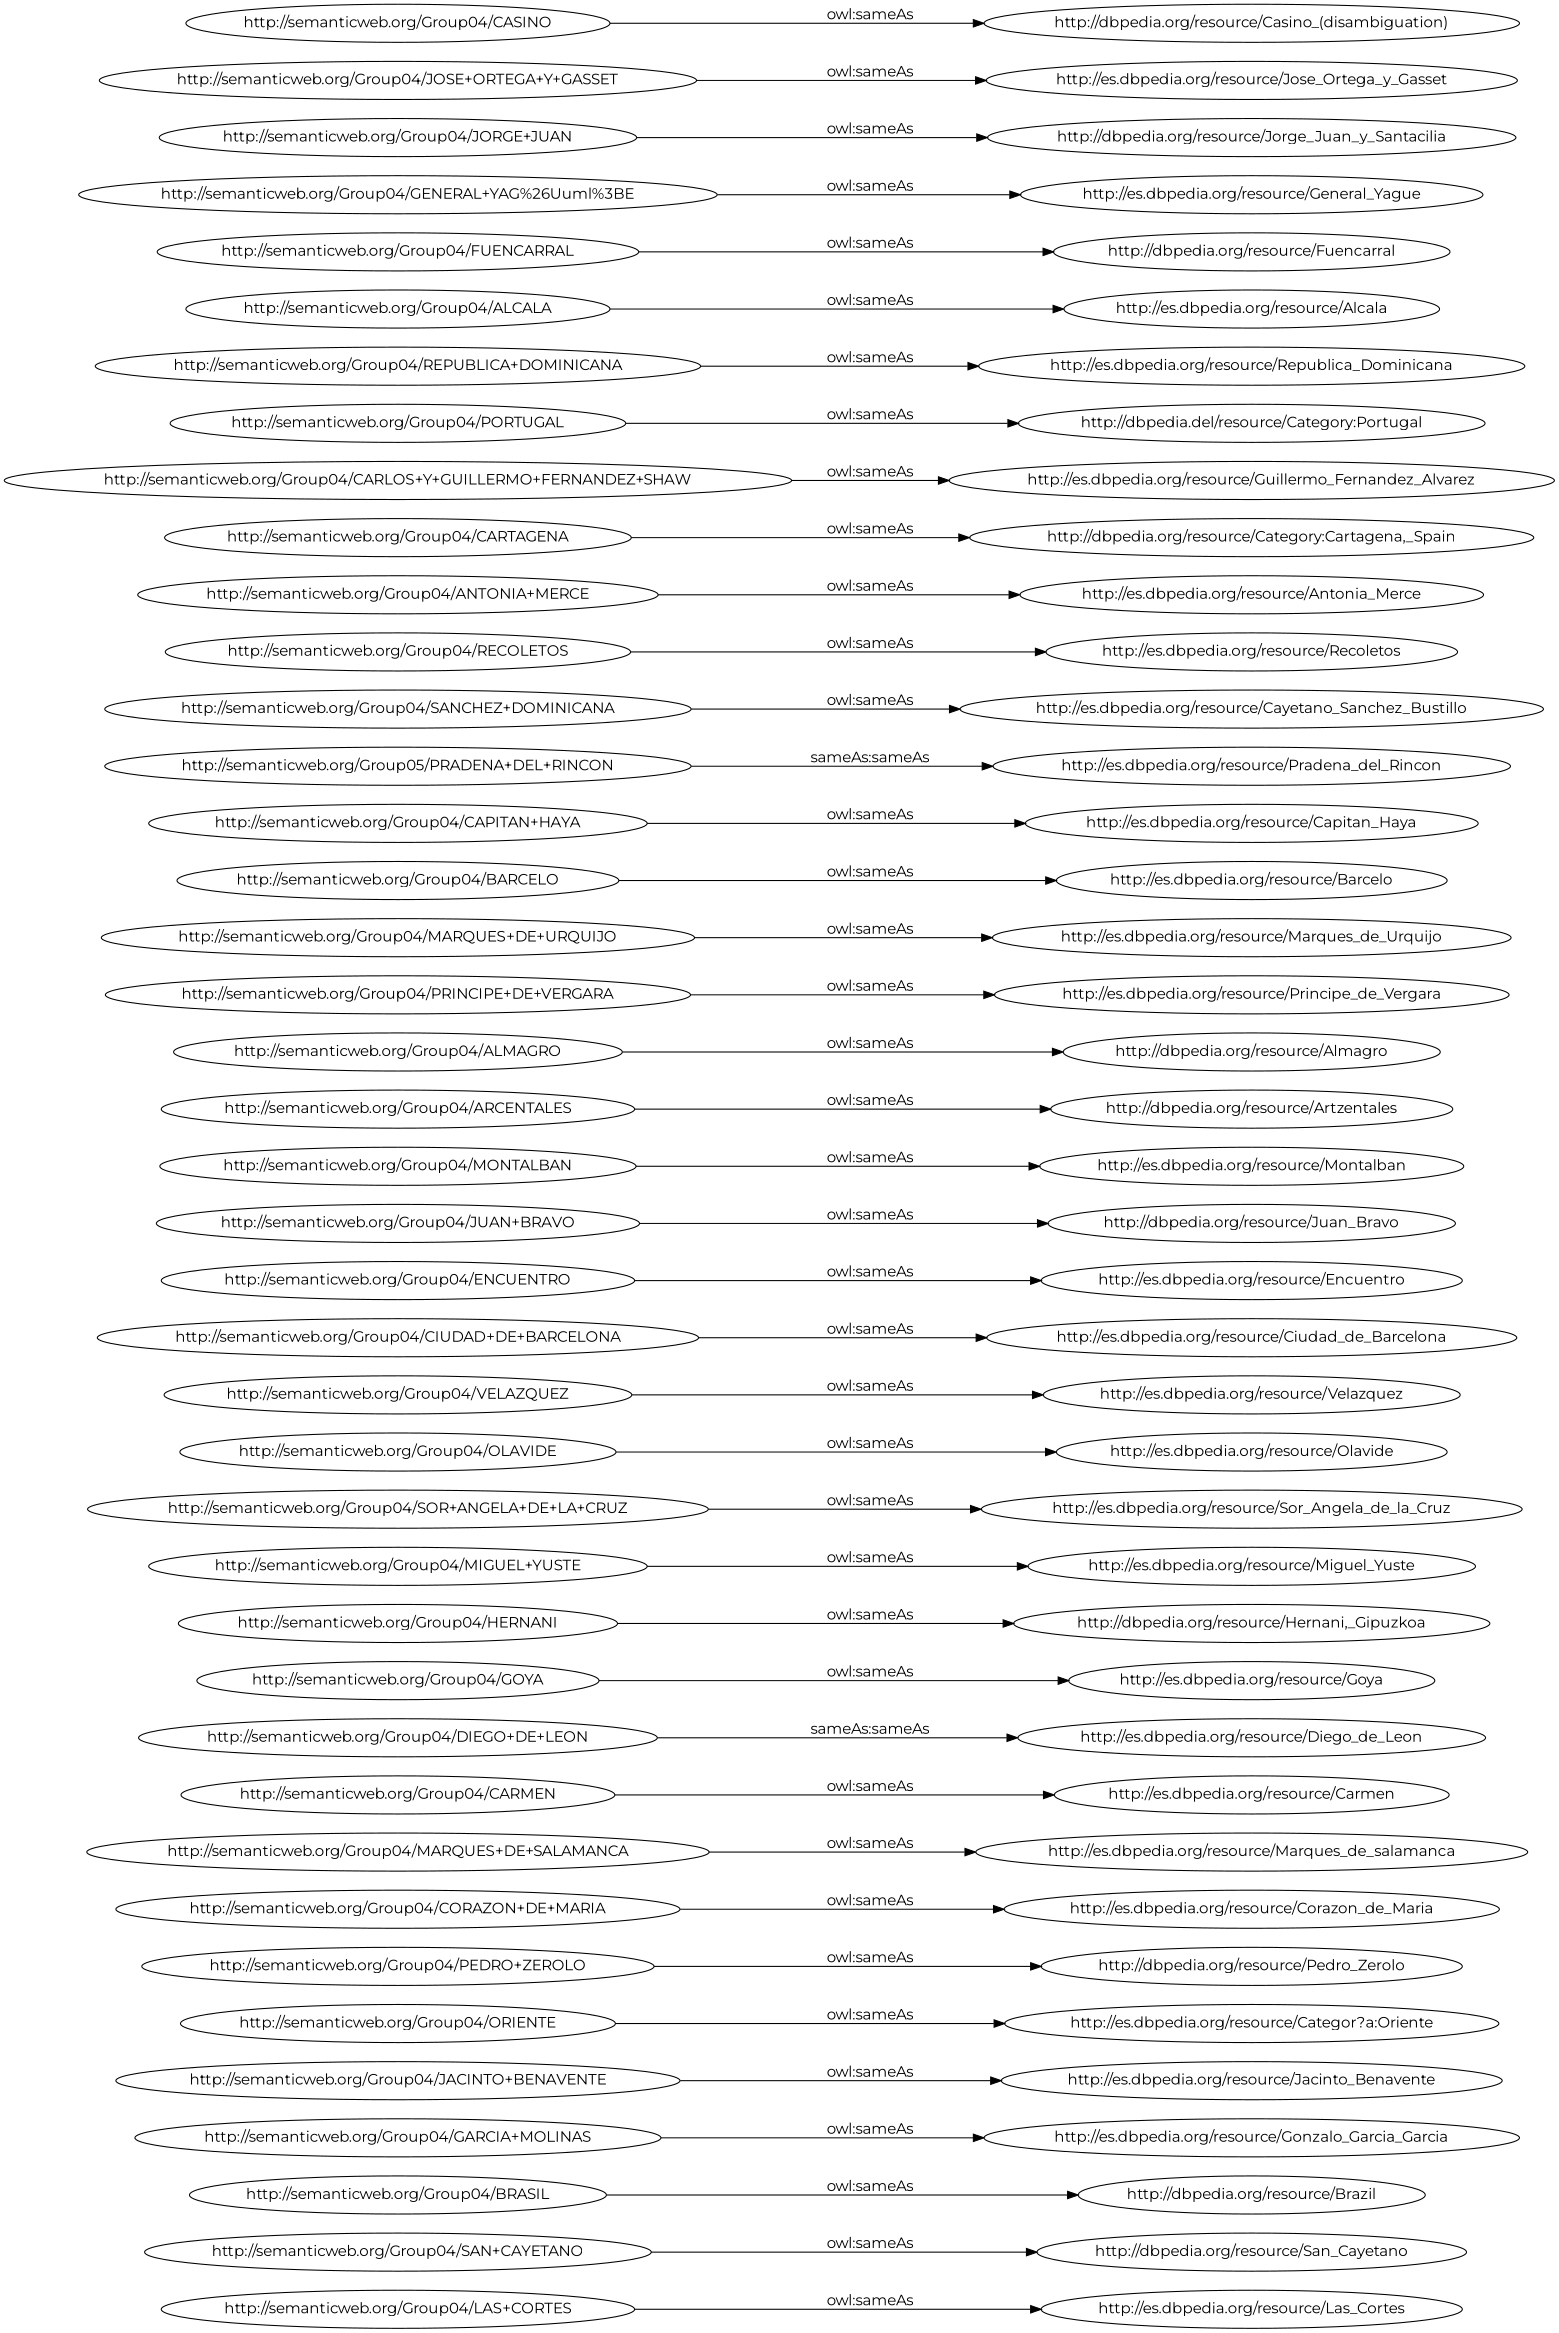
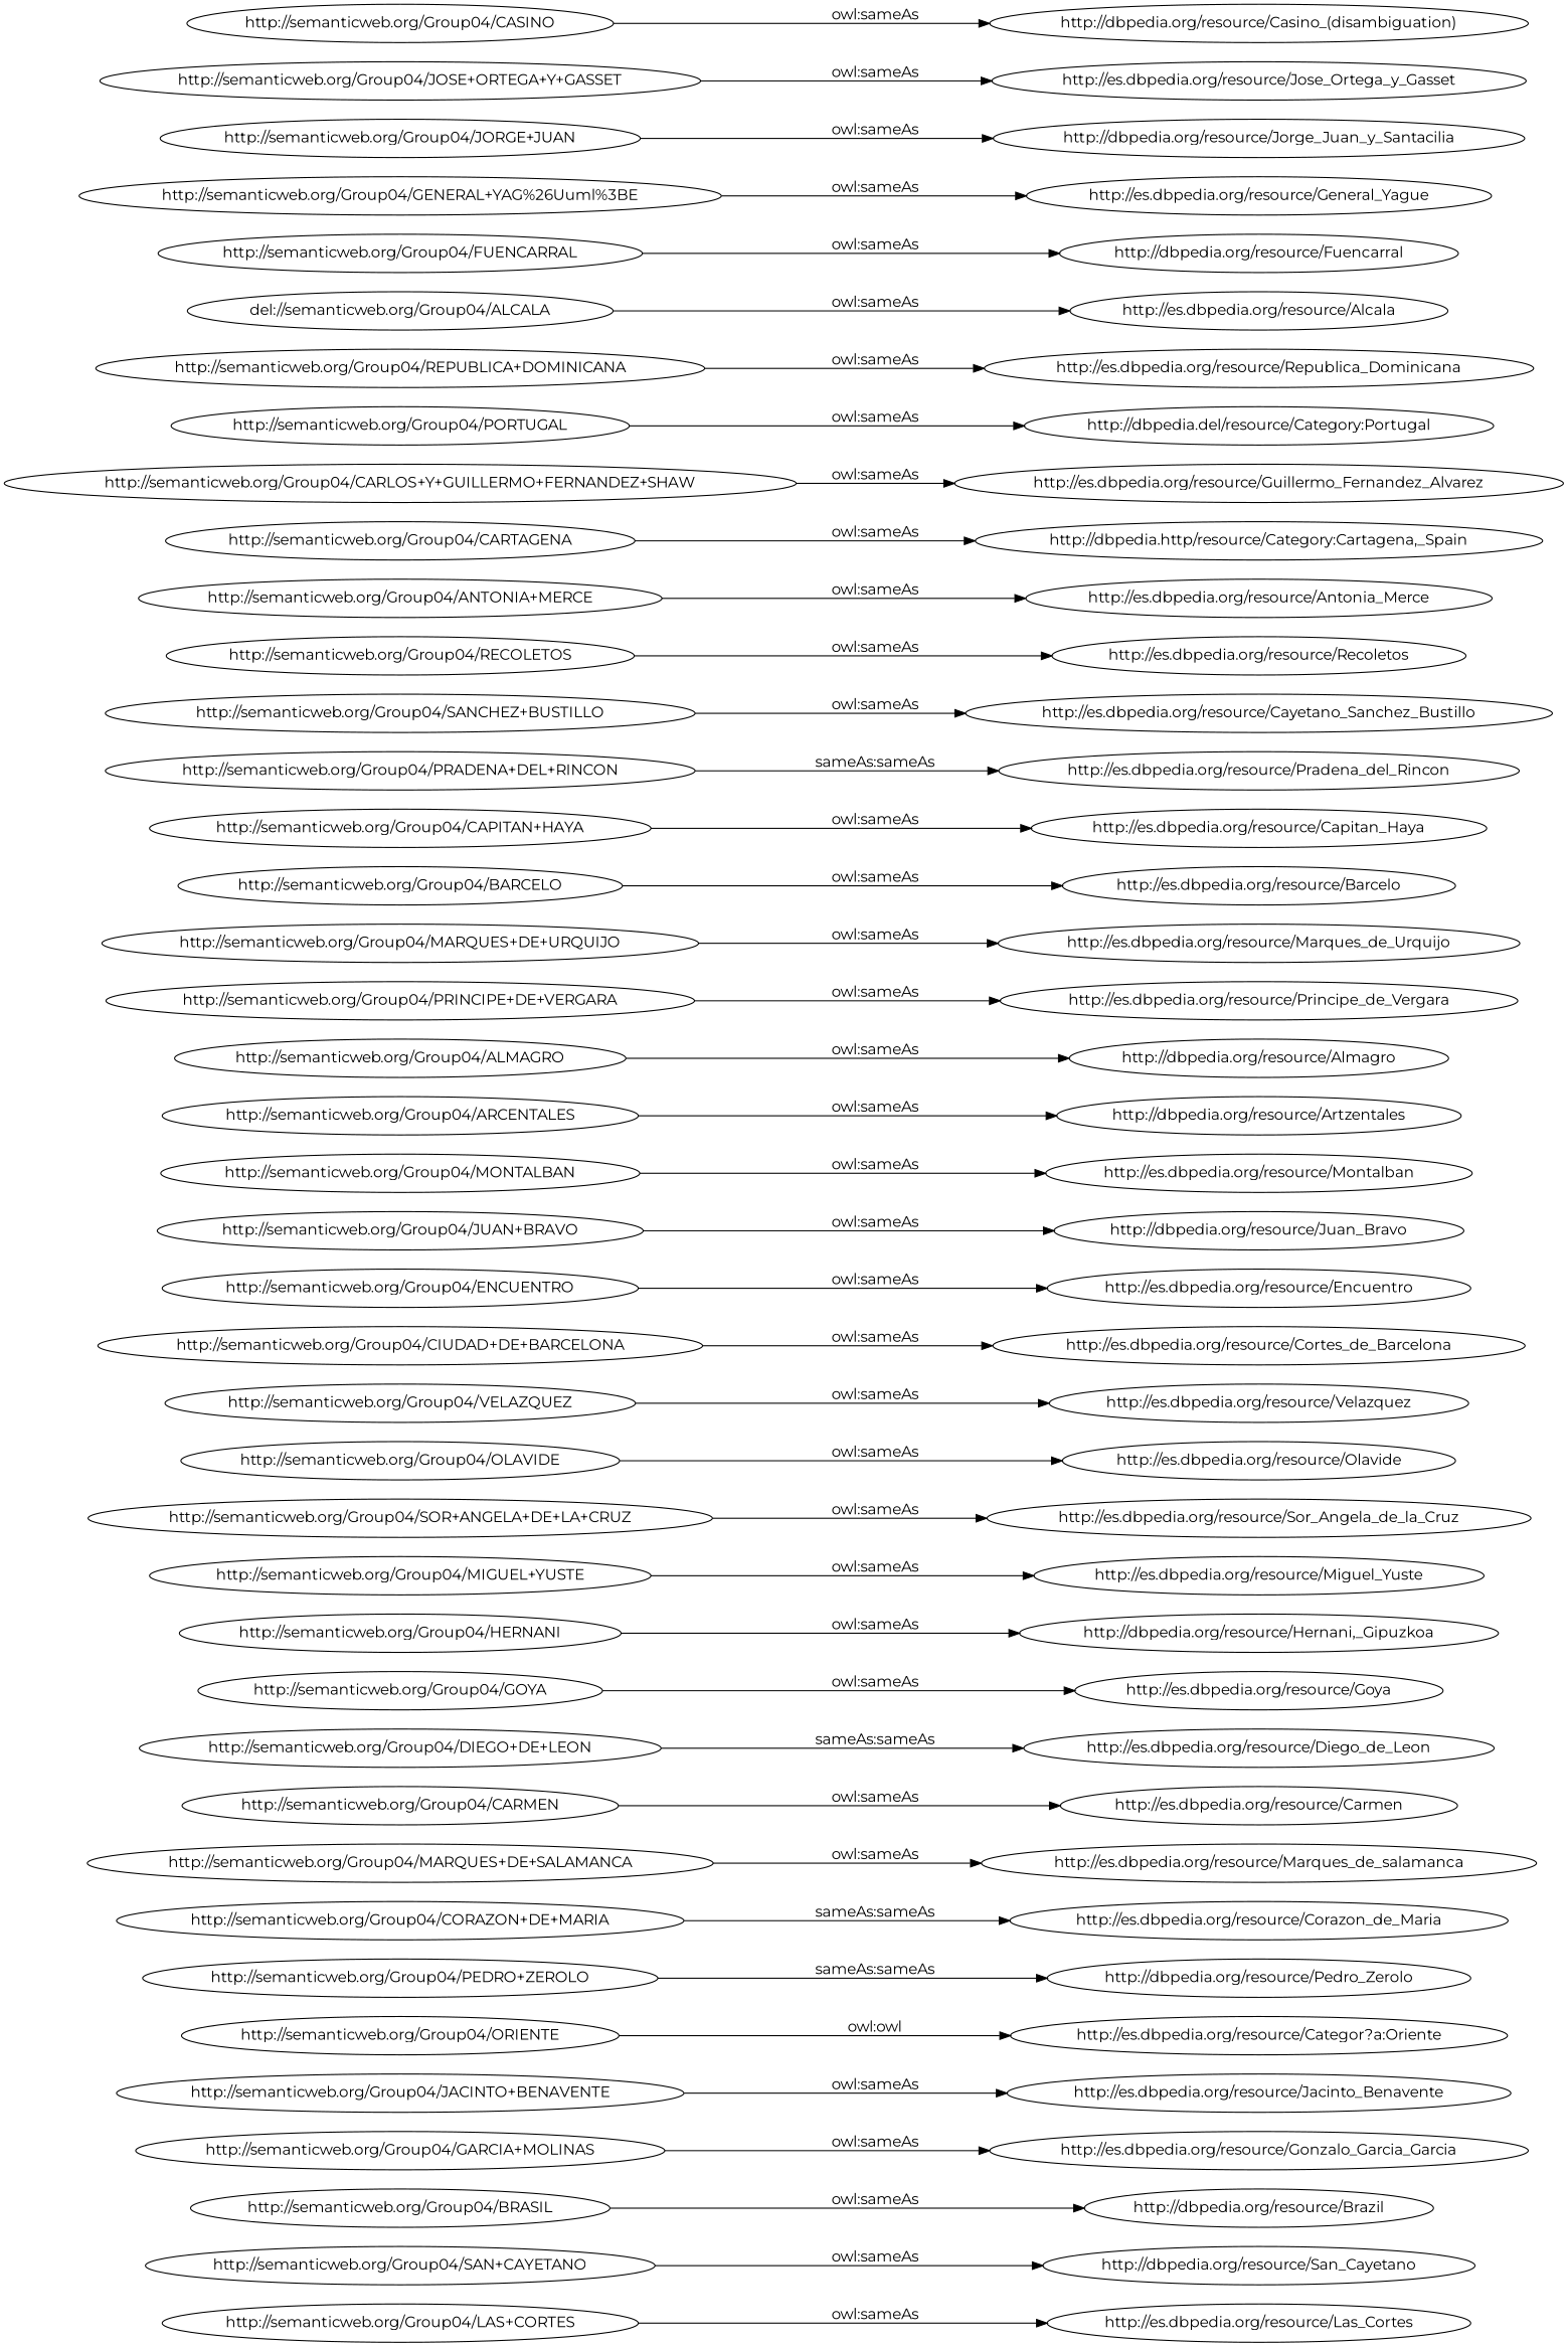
  digraph {
    fontname=Montserrat
    rankdir=LR
    node [fontname=Montserrat]
    edge [fontname=Montserrat]
    "http://semanticweb.org/Group04/LAS+CORTES"
    "http://es.dbpedia.org/resource/Las_Cortes"
    "http://semanticweb.org/Group04/SAN+CAYETANO"
    "http://dbpedia.org/resource/San_Cayetano"
    "http://semanticweb.org/Group04/BRASIL"
    "http://dbpedia.org/resource/Brazil"
    "http://semanticweb.org/Group04/GARCIA+MOLINAS"
    "http://es.dbpedia.org/resource/Gonzalo_Garcia_Garcia"
    "http://semanticweb.org/Group04/JACINTO+BENAVENTE"
    "http://es.dbpedia.org/resource/Jacinto_Benavente"
    "http://semanticweb.org/Group04/ORIENTE"
    "http://es.dbpedia.org/resource/Categor?a:Oriente"
    "http://semanticweb.org/Group04/PEDRO+ZEROLO"
    "http://dbpedia.org/resource/Pedro_Zerolo"
    "http://semanticweb.org/Group04/CORAZON+DE+MARIA"
    "http://es.dbpedia.org/resource/Corazon_de_Maria"
    "http://semanticweb.org/Group04/MARQUES+DE+SALAMANCA"
    "http://es.dbpedia.org/resource/Marques_de_salamanca"
    "http://semanticweb.org/Group04/CARMEN"
    "http://es.dbpedia.org/resource/Carmen"
    "http://semanticweb.org/Group04/DIEGO+DE+LEON"
    "http://es.dbpedia.org/resource/Diego_de_Leon"
    "http://semanticweb.org/Group04/GOYA"
    "http://es.dbpedia.org/resource/Goya"
    "http://semanticweb.org/Group04/HERNANI"
    "http://dbpedia.org/resource/Hernani,_Gipuzkoa"
    "http://semanticweb.org/Group04/MIGUEL+YUSTE"
    "http://es.dbpedia.org/resource/Miguel_Yuste"
    "http://semanticweb.org/Group04/SOR+ANGELA+DE+LA+CRUZ"
    "http://es.dbpedia.org/resource/Sor_Angela_de_la_Cruz"
    "http://semanticweb.org/Group04/OLAVIDE"
    "http://es.dbpedia.org/resource/Olavide"
    "http://semanticweb.org/Group04/VELAZQUEZ"
    "http://es.dbpedia.org/resource/Velazquez"
    "http://semanticweb.org/Group04/CIUDAD+DE+BARCELONA"
-   "http://es.dbpedia.org/resource/Ciudad_de_Barcelona"
+   "http://es.dbpedia.org/resource/Ciudad_de_Barcelona" [label="http://es.dbpedia.org/resource/Cortes_de_Barcelona"]
    "http://semanticweb.org/Group04/ENCUENTRO"
    "http://es.dbpedia.org/resource/Encuentro"
    "http://semanticweb.org/Group04/JUAN+BRAVO"
    "http://dbpedia.org/resource/Juan_Bravo"
    "http://semanticweb.org/Group04/MONTALBAN"
    "http://es.dbpedia.org/resource/Montalban"
    "http://semanticweb.org/Group04/ARCENTALES"
    "http://dbpedia.org/resource/Artzentales"
    "http://semanticweb.org/Group04/ALMAGRO"
    "http://dbpedia.org/resource/Almagro"
    "http://semanticweb.org/Group04/PRINCIPE+DE+VERGARA"
    "http://es.dbpedia.org/resource/Principe_de_Vergara"
    "http://semanticweb.org/Group04/MARQUES+DE+URQUIJO"
    "http://es.dbpedia.org/resource/Marques_de_Urquijo"
    "http://semanticweb.org/Group04/BARCELO"
    "http://es.dbpedia.org/resource/Barcelo"
    "http://semanticweb.org/Group04/CAPITAN+HAYA"
    "http://es.dbpedia.org/resource/Capitan_Haya"
-   "http://semanticweb.org/Group04/PRADENA+DEL+RINCON" [label="http://semanticweb.org/Group05/PRADENA+DEL+RINCON"]
+   "http://semanticweb.org/Group04/PRADENA+DEL+RINCON"
    "http://es.dbpedia.org/resource/Pradena_del_Rincon"
-   "http://semanticweb.org/Group04/SANCHEZ+BUSTILLO" [label="http://semanticweb.org/Group04/SANCHEZ+DOMINICANA"]
+   "http://semanticweb.org/Group04/SANCHEZ+BUSTILLO"
    "http://es.dbpedia.org/resource/Cayetano_Sanchez_Bustillo"
    "http://semanticweb.org/Group04/RECOLETOS"
    "http://es.dbpedia.org/resource/Recoletos"
    "http://semanticweb.org/Group04/ANTONIA+MERCE"
    "http://es.dbpedia.org/resource/Antonia_Merce"
    "http://semanticweb.org/Group04/CARTAGENA"
-   "http://dbpedia.org/resource/Category:Cartagena,_Spain"
+   "http://dbpedia.org/resource/Category:Cartagena,_Spain" [label="http://dbpedia.http/resource/Category:Cartagena,_Spain"]
    "http://semanticweb.org/Group04/CARLOS+Y+GUILLERMO+FERNANDEZ+SHAW"
    "http://es.dbpedia.org/resource/Guillermo_Fernandez_Alvarez"
    n67 [label="http://dbpedia.del/resource/Category:Portugal"]
    "http://semanticweb.org/Group04/PORTUGAL"
    "http://semanticweb.org/Group04/REPUBLICA+DOMINICANA"
    "http://es.dbpedia.org/resource/Republica_Dominicana"
-   "http://semanticweb.org/Group04/ALCALA"
+   "http://semanticweb.org/Group04/ALCALA" [label="del://semanticweb.org/Group04/ALCALA"]
    "http://es.dbpedia.org/resource/Alcala"
    "http://semanticweb.org/Group04/FUENCARRAL"
    "http://dbpedia.org/resource/Fuencarral"
    "http://semanticweb.org/Group04/GENERAL+YAG%26Uuml%3BE"
    "http://es.dbpedia.org/resource/General_Yague"
    "http://semanticweb.org/Group04/JORGE+JUAN"
    "http://dbpedia.org/resource/Jorge_Juan_y_Santacilia"
    "http://semanticweb.org/Group04/JOSE+ORTEGA+Y+GASSET"
    "http://es.dbpedia.org/resource/Jose_Ortega_y_Gasset"
    "http://semanticweb.org/Group04/CASINO"
    "http://dbpedia.org/resource/Casino_(disambiguation)"
    "http://semanticweb.org/Group04/LAS+CORTES" -> "http://es.dbpedia.org/resource/Las_Cortes" [label="owl:sameAs"]
    "http://semanticweb.org/Group04/SAN+CAYETANO" -> "http://dbpedia.org/resource/San_Cayetano" [label="owl:sameAs"]
    "http://semanticweb.org/Group04/BRASIL" -> "http://dbpedia.org/resource/Brazil" [label="owl:sameAs"]
    "http://semanticweb.org/Group04/GARCIA+MOLINAS" -> "http://es.dbpedia.org/resource/Gonzalo_Garcia_Garcia" [label="owl:sameAs"]
    "http://semanticweb.org/Group04/JACINTO+BENAVENTE" -> "http://es.dbpedia.org/resource/Jacinto_Benavente" [label="owl:sameAs"]
-   "http://semanticweb.org/Group04/ORIENTE" -> "http://es.dbpedia.org/resource/Categor?a:Oriente" [label="owl:sameAs"]
-   "http://semanticweb.org/Group04/PEDRO+ZEROLO" -> "http://dbpedia.org/resource/Pedro_Zerolo" [label="owl:sameAs"]
-   "http://semanticweb.org/Group04/CORAZON+DE+MARIA" -> "http://es.dbpedia.org/resource/Corazon_de_Maria" [label="owl:sameAs"]
+   "http://semanticweb.org/Group04/ORIENTE" -> "http://es.dbpedia.org/resource/Categor?a:Oriente" [label="owl:owl"]
+   "http://semanticweb.org/Group04/PEDRO+ZEROLO" -> "http://dbpedia.org/resource/Pedro_Zerolo" [label="sameAs:sameAs"]
+   "http://semanticweb.org/Group04/CORAZON+DE+MARIA" -> "http://es.dbpedia.org/resource/Corazon_de_Maria" [label="sameAs:sameAs"]
    "http://semanticweb.org/Group04/MARQUES+DE+SALAMANCA" -> "http://es.dbpedia.org/resource/Marques_de_salamanca" [label="owl:sameAs"]
    "http://semanticweb.org/Group04/CARMEN" -> "http://es.dbpedia.org/resource/Carmen" [label="owl:sameAs"]
    "http://semanticweb.org/Group04/DIEGO+DE+LEON" -> "http://es.dbpedia.org/resource/Diego_de_Leon" [label="sameAs:sameAs"]
    "http://semanticweb.org/Group04/GOYA" -> "http://es.dbpedia.org/resource/Goya" [label="owl:sameAs"]
    "http://semanticweb.org/Group04/HERNANI" -> "http://dbpedia.org/resource/Hernani,_Gipuzkoa" [label="owl:sameAs"]
    "http://semanticweb.org/Group04/MIGUEL+YUSTE" -> "http://es.dbpedia.org/resource/Miguel_Yuste" [label="owl:sameAs"]
    "http://semanticweb.org/Group04/SOR+ANGELA+DE+LA+CRUZ" -> "http://es.dbpedia.org/resource/Sor_Angela_de_la_Cruz" [label="owl:sameAs"]
    "http://semanticweb.org/Group04/OLAVIDE" -> "http://es.dbpedia.org/resource/Olavide" [label="owl:sameAs"]
    "http://semanticweb.org/Group04/VELAZQUEZ" -> "http://es.dbpedia.org/resource/Velazquez" [label="owl:sameAs"]
    "http://semanticweb.org/Group04/CIUDAD+DE+BARCELONA" -> "http://es.dbpedia.org/resource/Ciudad_de_Barcelona" [label="owl:sameAs"]
    "http://semanticweb.org/Group04/ENCUENTRO" -> "http://es.dbpedia.org/resource/Encuentro" [label="owl:sameAs"]
    "http://semanticweb.org/Group04/JUAN+BRAVO" -> "http://dbpedia.org/resource/Juan_Bravo" [label="owl:sameAs"]
    "http://semanticweb.org/Group04/MONTALBAN" -> "http://es.dbpedia.org/resource/Montalban" [label="owl:sameAs"]
    "http://semanticweb.org/Group04/ARCENTALES" -> "http://dbpedia.org/resource/Artzentales" [label="owl:sameAs"]
    "http://semanticweb.org/Group04/ALMAGRO" -> "http://dbpedia.org/resource/Almagro" [label="owl:sameAs"]
    "http://semanticweb.org/Group04/PRINCIPE+DE+VERGARA" -> "http://es.dbpedia.org/resource/Principe_de_Vergara" [label="owl:sameAs"]
    "http://semanticweb.org/Group04/MARQUES+DE+URQUIJO" -> "http://es.dbpedia.org/resource/Marques_de_Urquijo" [label="owl:sameAs"]
    "http://semanticweb.org/Group04/BARCELO" -> "http://es.dbpedia.org/resource/Barcelo" [label="owl:sameAs"]
    "http://semanticweb.org/Group04/CAPITAN+HAYA" -> "http://es.dbpedia.org/resource/Capitan_Haya" [label="owl:sameAs"]
    "http://semanticweb.org/Group04/PRADENA+DEL+RINCON" -> "http://es.dbpedia.org/resource/Pradena_del_Rincon" [label="sameAs:sameAs"]
    "http://semanticweb.org/Group04/SANCHEZ+BUSTILLO" -> "http://es.dbpedia.org/resource/Cayetano_Sanchez_Bustillo" [label="owl:sameAs"]
    "http://semanticweb.org/Group04/RECOLETOS" -> "http://es.dbpedia.org/resource/Recoletos" [label="owl:sameAs"]
    "http://semanticweb.org/Group04/ANTONIA+MERCE" -> "http://es.dbpedia.org/resource/Antonia_Merce" [label="owl:sameAs"]
    "http://semanticweb.org/Group04/CARTAGENA" -> "http://dbpedia.org/resource/Category:Cartagena,_Spain" [label="owl:sameAs"]
    "http://semanticweb.org/Group04/CARLOS+Y+GUILLERMO+FERNANDEZ+SHAW" -> "http://es.dbpedia.org/resource/Guillermo_Fernandez_Alvarez" [label="owl:sameAs"]
    "http://semanticweb.org/Group04/PORTUGAL" -> n67 [label="owl:sameAs"]
    "http://semanticweb.org/Group04/REPUBLICA+DOMINICANA" -> "http://es.dbpedia.org/resource/Republica_Dominicana" [label="owl:sameAs"]
    "http://semanticweb.org/Group04/ALCALA" -> "http://es.dbpedia.org/resource/Alcala" [label="owl:sameAs"]
    "http://semanticweb.org/Group04/FUENCARRAL" -> "http://dbpedia.org/resource/Fuencarral" [label="owl:sameAs"]
    "http://semanticweb.org/Group04/GENERAL+YAG%26Uuml%3BE" -> "http://es.dbpedia.org/resource/General_Yague" [label="owl:sameAs"]
    "http://semanticweb.org/Group04/JORGE+JUAN" -> "http://dbpedia.org/resource/Jorge_Juan_y_Santacilia" [label="owl:sameAs"]
    "http://semanticweb.org/Group04/JOSE+ORTEGA+Y+GASSET" -> "http://es.dbpedia.org/resource/Jose_Ortega_y_Gasset" [label="owl:sameAs"]
    "http://semanticweb.org/Group04/CASINO" -> "http://dbpedia.org/resource/Casino_(disambiguation)" [label="owl:sameAs"]
  }
